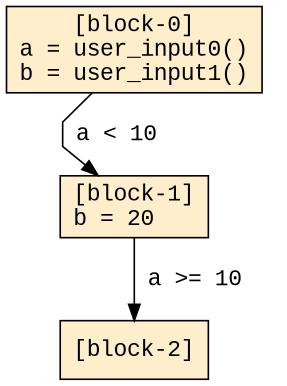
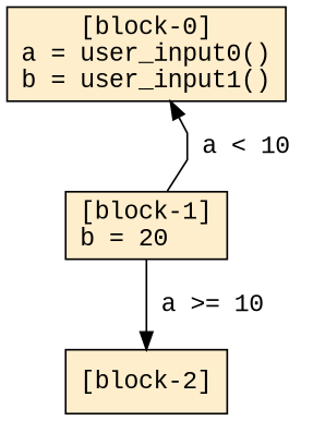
  digraph {
    fontname="Courier New"
    splines=polyline
    node [fillcolor="#ffeecc" fontname="Courier New" shape=box style=filled]
    edge [fontname="Courier New"]
    n1 [label="[block-0]\na = user_input0()\lb = user_input1()\l"]
    n2 [label="[block-1]\nb = 20\l"]
    n3 [label="[block-2]"]
-   n1 -> n2 [label=" a < 10 "]
+   n2 -> n1 [label=" a < 10 "]
    n2 -> n3 [label=" a >= 10 "]
  }
